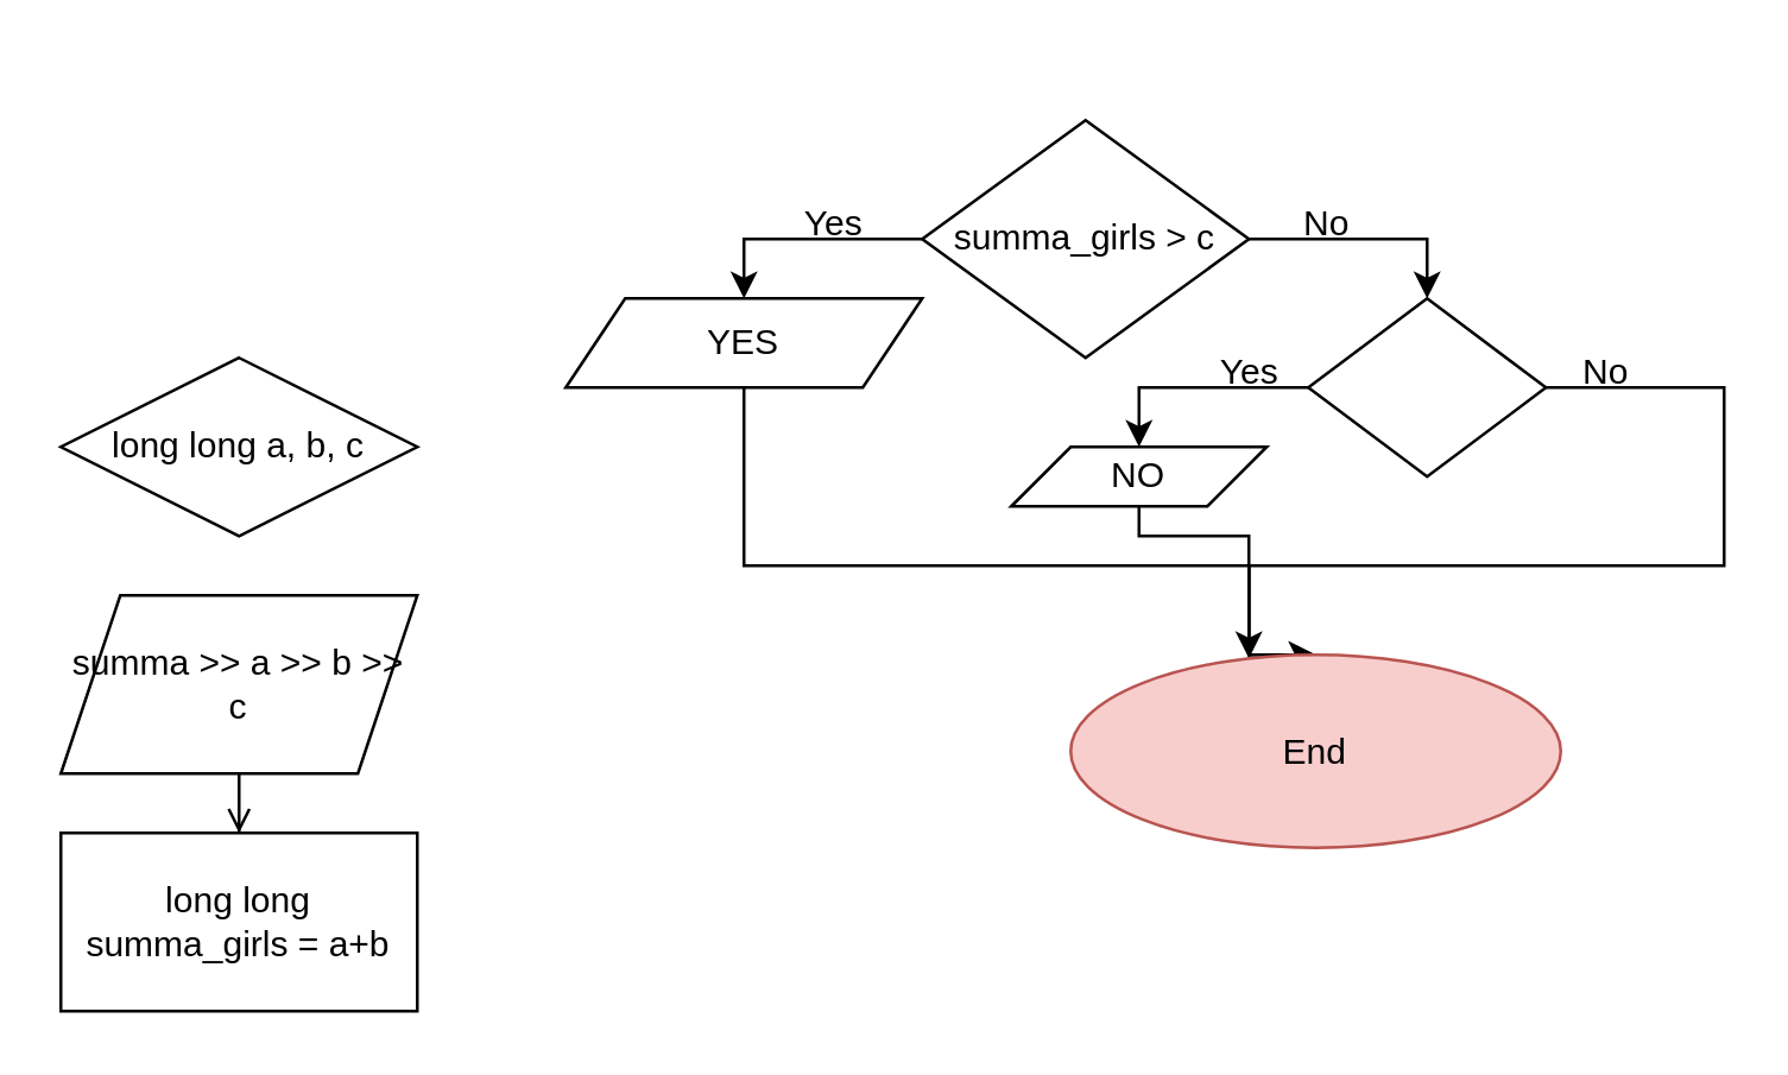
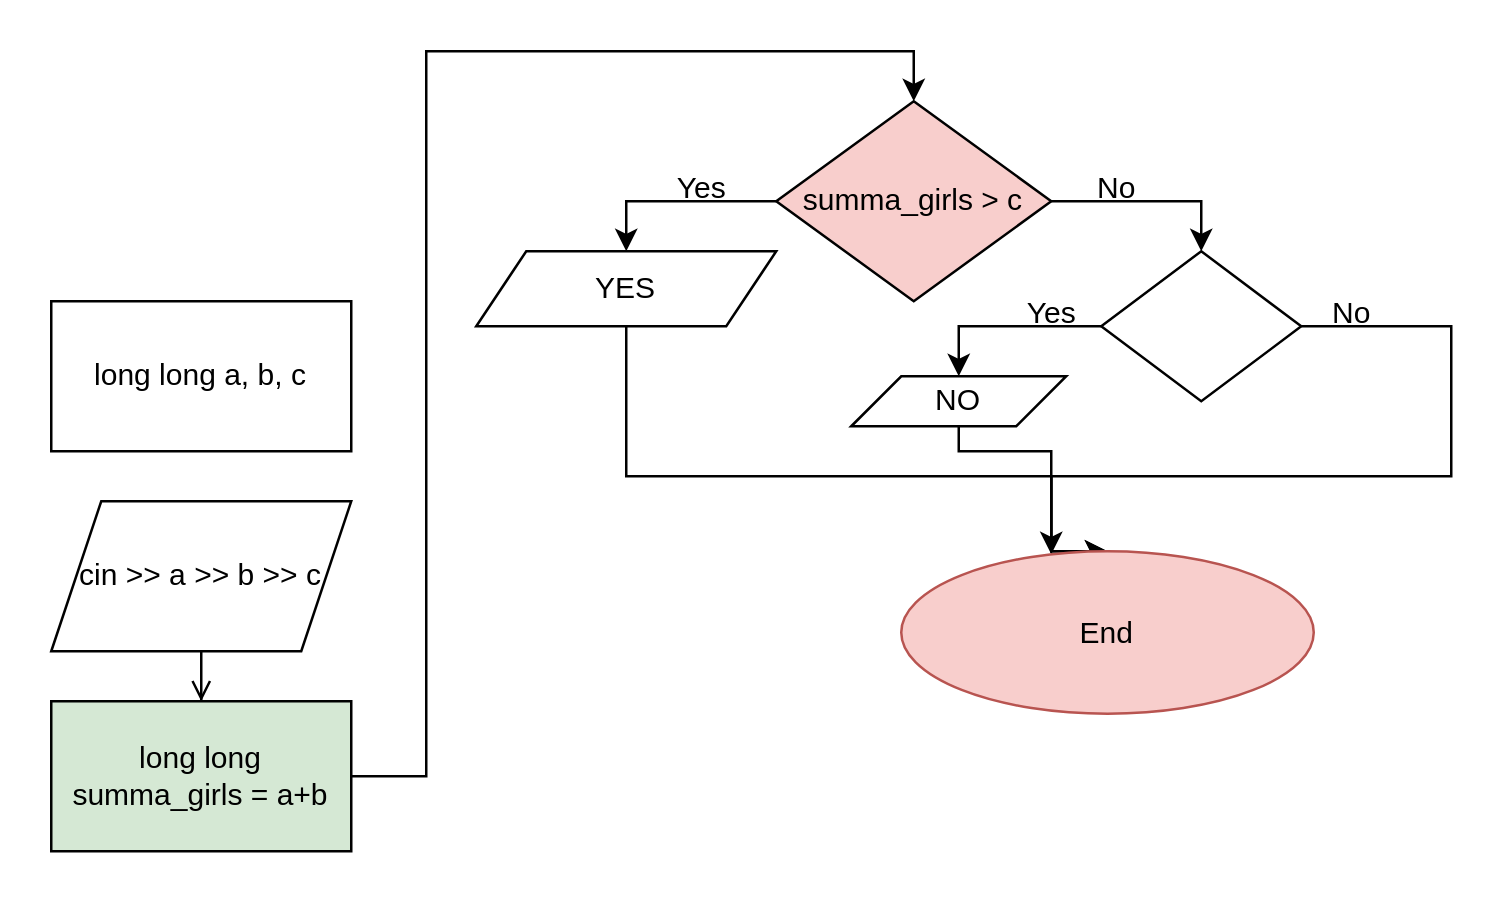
  <mxCell id="0" />
  <mxCell id="1" parent="0" />
- <mxCell id="2" value="long long a, b, c" style="rhombus;whiteSpace=wrap;html=1;" vertex="1" parent="1"><mxGeometry y="120" width="120" height="60" as="geometry" x="20" /></mxCell>
+ <mxCell id="2" value="long long a, b, c" style="rounded=0;whiteSpace=wrap;html=1;" vertex="1" parent="1"><mxGeometry y="120" width="120" height="60" as="geometry" x="20" /></mxCell>
  <mxCell id="3" value="" style="edgeStyle=orthogonalEdgeStyle;rounded=0;orthogonalLoop=1;jettySize=auto;html=1;endArrow=open;" edge="1" parent="1" source="4" target="6"><mxGeometry relative="1" as="geometry" /></mxCell>
- <mxCell id="4" value="summa &amp;gt;&amp;gt; a &amp;gt;&amp;gt; b &amp;gt;&amp;gt; c" style="shape=parallelogram;perimeter=parallelogramPerimeter;whiteSpace=wrap;html=1;fixedSize=1;rounded=0;" vertex="1" parent="1"><mxGeometry y="200" width="120" height="60" as="geometry" x="20" /></mxCell>
- <mxCell id="6" value="long long summa_girls = a+b" style="whiteSpace=wrap;html=1;rounded=0;" vertex="1" parent="1"><mxGeometry y="280" width="120" height="60" as="geometry" x="20" /></mxCell>
+ <mxCell id="4" value="cin &amp;gt;&amp;gt; a &amp;gt;&amp;gt; b &amp;gt;&amp;gt; c" style="shape=parallelogram;perimeter=parallelogramPerimeter;whiteSpace=wrap;html=1;fixedSize=1;rounded=0;" vertex="1" parent="1"><mxGeometry y="200" width="120" height="60" as="geometry" x="20" /></mxCell>
+ <mxCell id="5" style="edgeStyle=orthogonalEdgeStyle;rounded=0;orthogonalLoop=1;jettySize=auto;html=1;exitX=1;exitY=0.5;exitDx=0;exitDy=0;entryX=0.5;entryY=0;entryDx=0;entryDy=0;" edge="1" parent="1" source="6" target="9"><mxGeometry relative="1" as="geometry"><mxPoint x="180" y="40" as="targetPoint" /><Array as="points"><mxPoint x="170" y="310" /><mxPoint x="170" y="20" /><mxPoint x="365" y="20" /></Array></mxGeometry></mxCell>
+ <mxCell id="6" value="long long summa_girls = a+b" style="whiteSpace=wrap;html=1;rounded=0;fillColor=#d5e8d4;" vertex="1" parent="1"><mxGeometry y="280" width="120" height="60" as="geometry" x="20" /></mxCell>
  <mxCell id="7" style="edgeStyle=orthogonalEdgeStyle;rounded=0;orthogonalLoop=1;jettySize=auto;html=1;exitX=0;exitY=0.5;exitDx=0;exitDy=0;entryX=0.5;entryY=0;entryDx=0;entryDy=0;" edge="1" parent="1" source="9" target="11"><mxGeometry relative="1" as="geometry"><mxPoint x="210" y="80.333" as="targetPoint" /></mxGeometry></mxCell>
  <mxCell id="8" style="edgeStyle=orthogonalEdgeStyle;rounded=0;orthogonalLoop=1;jettySize=auto;html=1;exitX=1;exitY=0.5;exitDx=0;exitDy=0;entryX=0.5;entryY=0;entryDx=0;entryDy=0;" edge="1" parent="1" source="9" target="15"><mxGeometry relative="1" as="geometry"><mxPoint x="470" y="80.333" as="targetPoint" /></mxGeometry></mxCell>
- <mxCell id="9" value="summa_girls &amp;gt; c" style="rhombus;whiteSpace=wrap;html=1;" vertex="1" parent="1"><mxGeometry x="310" y="40" width="110" height="80" as="geometry" /></mxCell>
+ <mxCell id="9" value="summa_girls &amp;gt; c" style="rhombus;whiteSpace=wrap;html=1;fillColor=#f8cecc;" vertex="1" parent="1"><mxGeometry x="310" y="40" width="110" height="80" as="geometry" /></mxCell>
  <mxCell id="10" style="edgeStyle=orthogonalEdgeStyle;rounded=0;orthogonalLoop=1;jettySize=auto;html=1;exitX=0.5;exitY=1;exitDx=0;exitDy=0;" edge="1" parent="1" source="11" target="21"><mxGeometry relative="1" as="geometry"><Array as="points"><mxPoint x="250" y="190" /><mxPoint x="420" y="190" /></Array></mxGeometry></mxCell>
  <mxCell id="11" value="YES" style="shape=parallelogram;perimeter=parallelogramPerimeter;whiteSpace=wrap;html=1;fixedSize=1;" vertex="1" parent="1"><mxGeometry x="190" y="100" width="120" height="30" as="geometry" /></mxCell>
  <mxCell id="12" value="Yes" style="text;html=1;align=center;verticalAlign=middle;resizable=0;points=[];autosize=1;strokeColor=none;fillColor=none;" vertex="1" parent="1"><mxGeometry x="260" y="60" width="40" height="30" as="geometry" /></mxCell>
  <mxCell id="13" style="edgeStyle=orthogonalEdgeStyle;rounded=0;orthogonalLoop=1;jettySize=auto;html=1;exitX=0;exitY=0.5;exitDx=0;exitDy=0;entryX=0.5;entryY=0;entryDx=0;entryDy=0;" edge="1" parent="1" source="15" target="18"><mxGeometry relative="1" as="geometry"><mxPoint x="390" y="130.333" as="targetPoint" /></mxGeometry></mxCell>
  <mxCell id="14" style="edgeStyle=orthogonalEdgeStyle;rounded=0;orthogonalLoop=1;jettySize=auto;html=1;exitX=1;exitY=0.5;exitDx=0;exitDy=0;entryX=0.5;entryY=0;entryDx=0;entryDy=0;" edge="1" parent="1" source="15" target="21"><mxGeometry relative="1" as="geometry"><mxPoint x="580" y="130" as="targetPoint" /><Array as="points"><mxPoint x="580" y="130" /><mxPoint x="580" y="190" /><mxPoint x="420" y="190" /></Array></mxGeometry></mxCell>
  <mxCell id="15" value="" style="rhombus;whiteSpace=wrap;html=1;" vertex="1" parent="1"><mxGeometry x="440" y="100" width="80" height="60" as="geometry" /></mxCell>
  <mxCell id="16" value="Yes" style="text;html=1;align=center;verticalAlign=middle;resizable=0;points=[];autosize=1;strokeColor=none;fillColor=none;" vertex="1" parent="1"><mxGeometry x="400" y="110" width="40" height="30" as="geometry" /></mxCell>
  <mxCell id="17" style="edgeStyle=orthogonalEdgeStyle;rounded=0;orthogonalLoop=1;jettySize=auto;html=1;exitX=0.5;exitY=1;exitDx=0;exitDy=0;entryX=0.5;entryY=0;entryDx=0;entryDy=0;" edge="1" parent="1" source="18" target="21"><mxGeometry relative="1" as="geometry"><Array as="points"><mxPoint x="383" y="180" /><mxPoint x="420" y="180" /></Array></mxGeometry></mxCell>
  <mxCell id="18" value="NO" style="shape=parallelogram;perimeter=parallelogramPerimeter;whiteSpace=wrap;html=1;fixedSize=1;" vertex="1" parent="1"><mxGeometry x="340" y="150" width="86" height="20" as="geometry" /></mxCell>
  <mxCell id="19" value="No" style="text;html=1;align=center;verticalAlign=middle;resizable=0;points=[];autosize=1;strokeColor=none;fillColor=none;" vertex="1" parent="1"><mxGeometry x="426" y="60" width="40" height="30" as="geometry" /></mxCell>
  <mxCell id="20" value="No" style="text;html=1;align=center;verticalAlign=middle;resizable=0;points=[];autosize=1;strokeColor=none;fillColor=none;" vertex="1" parent="1"><mxGeometry x="520" y="110" width="40" height="30" as="geometry" /></mxCell>
  <mxCell id="21" value="End" style="ellipse;whiteSpace=wrap;html=1;fillColor=#f8cecc;strokeColor=#b85450;" vertex="1" parent="1"><mxGeometry x="360" y="220" width="165" height="65" as="geometry" /></mxCell>
